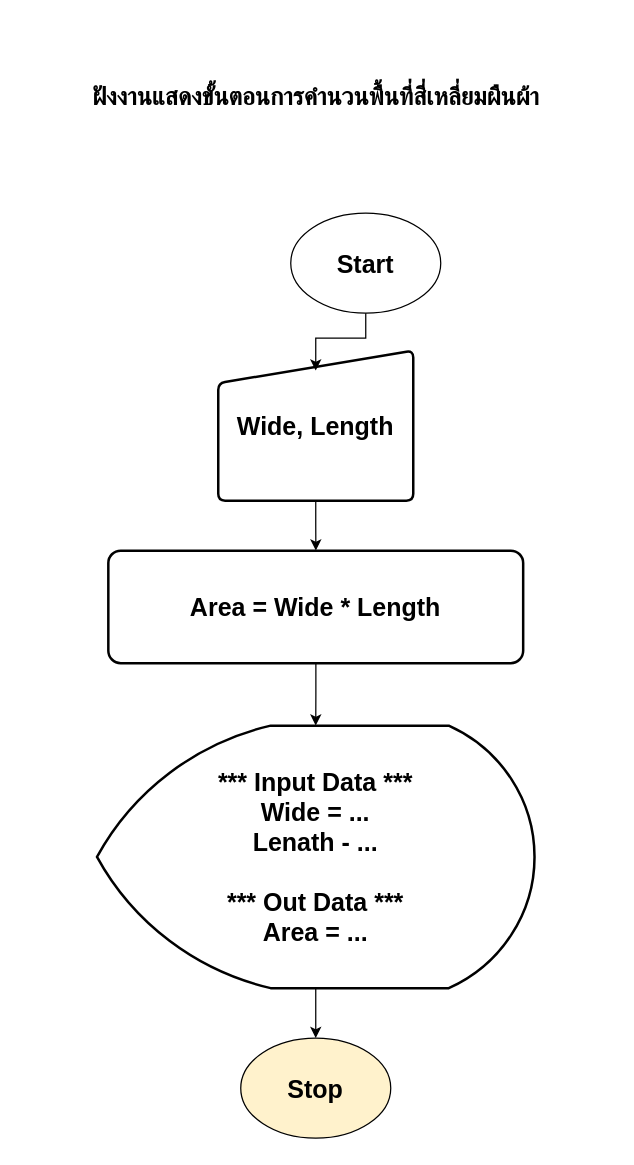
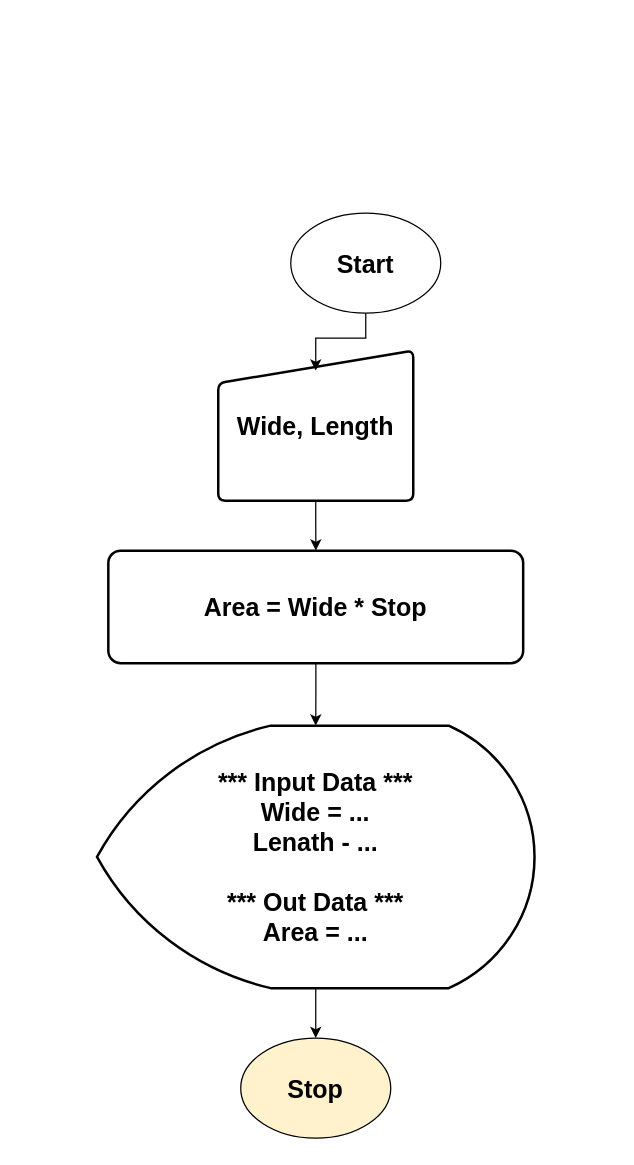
  <mxCell id="0" />
  <mxCell id="1" parent="0" />
  <mxCell id="2" value="Start" style="ellipse;whiteSpace=wrap;html=1;fontStyle=1;fontSize=20;" vertex="1" parent="1"><mxGeometry x="232" y="170" width="120" height="80" as="geometry" /></mxCell>
  <mxCell id="3" value="" style="edgeStyle=orthogonalEdgeStyle;rounded=0;orthogonalLoop=1;jettySize=auto;html=1;" edge="1" parent="1" source="4" target="7"><mxGeometry relative="1" as="geometry" /></mxCell>
  <mxCell id="4" value="Wide, Length" style="html=1;strokeWidth=2;shape=manualInput;whiteSpace=wrap;rounded=1;size=26;arcSize=11;fontStyle=1;fontSize=20;" vertex="1" parent="1"><mxGeometry x="174" y="280" width="156" height="120" as="geometry" /></mxCell>
  <mxCell id="5" style="edgeStyle=orthogonalEdgeStyle;rounded=0;orthogonalLoop=1;jettySize=auto;html=1;entryX=0.5;entryY=0.133;entryDx=0;entryDy=0;entryPerimeter=0;" edge="1" parent="1" source="2" target="4"><mxGeometry relative="1" as="geometry" /></mxCell>
  <mxCell id="6" style="edgeStyle=orthogonalEdgeStyle;rounded=0;orthogonalLoop=1;jettySize=auto;html=1;" edge="1" parent="1" source="7" target="9"><mxGeometry relative="1" as="geometry" /></mxCell>
- <mxCell id="7" value="&lt;b&gt;&lt;font style=&quot;font-size: 20px;&quot;&gt;Area = Wide * Length&lt;/font&gt;&lt;/b&gt;" style="rounded=1;whiteSpace=wrap;html=1;strokeWidth=2;arcSize=11;" vertex="1" parent="1"><mxGeometry x="86.06" y="440" width="331.88" height="90" as="geometry" /></mxCell>
+ <mxCell id="7" value="&lt;b&gt;&lt;font style=&quot;font-size: 20px;&quot;&gt;Area = Wide * Stop&lt;/font&gt;&lt;/b&gt;" style="rounded=1;whiteSpace=wrap;html=1;strokeWidth=2;arcSize=11;" vertex="1" parent="1"><mxGeometry x="86.06" y="440" width="331.88" height="90" as="geometry" /></mxCell>
  <mxCell id="8" style="edgeStyle=orthogonalEdgeStyle;rounded=0;orthogonalLoop=1;jettySize=auto;html=1;" edge="1" parent="1" source="9" target="10"><mxGeometry relative="1" as="geometry" /></mxCell>
  <mxCell id="9" value="&lt;b style=&quot;font-size: 20px;&quot;&gt;&lt;font style=&quot;font-size: 20px;&quot;&gt;*** Input Data ***&lt;/font&gt;&lt;/b&gt;&lt;div style=&quot;font-size: 20px;&quot;&gt;&lt;b&gt;&lt;font style=&quot;font-size: 20px;&quot;&gt;Wide = ...&lt;/font&gt;&lt;/b&gt;&lt;/div&gt;&lt;div style=&quot;font-size: 20px;&quot;&gt;&lt;b&gt;&lt;font style=&quot;font-size: 20px;&quot;&gt;Lenath - ...&lt;/font&gt;&lt;/b&gt;&lt;/div&gt;&lt;div style=&quot;font-size: 20px;&quot;&gt;&lt;b&gt;&lt;font style=&quot;font-size: 20px;&quot;&gt;&lt;br&gt;&lt;/font&gt;&lt;/b&gt;&lt;/div&gt;&lt;div style=&quot;font-size: 20px;&quot;&gt;&lt;b&gt;&lt;font style=&quot;font-size: 20px;&quot;&gt;*** Out Data ***&lt;/font&gt;&lt;/b&gt;&lt;/div&gt;&lt;div style=&quot;font-size: 20px;&quot;&gt;&lt;b&gt;&lt;font style=&quot;font-size: 20px;&quot;&gt;Area = ...&lt;/font&gt;&lt;/b&gt;&lt;/div&gt;" style="strokeWidth=2;html=1;shape=mxgraph.flowchart.display;whiteSpace=wrap;" vertex="1" parent="1"><mxGeometry x="77" y="580" width="350" height="210" as="geometry" /></mxCell>
  <mxCell id="10" value="&lt;font style=&quot;font-size: 20px;&quot;&gt;&lt;b&gt;Stop&lt;/b&gt;&lt;/font&gt;" style="ellipse;whiteSpace=wrap;html=1;fillColor=#fff2cc;" vertex="1" parent="1"><mxGeometry x="192" y="830" width="120" height="80" as="geometry" /></mxCell>
- <mxCell id="11" value="ฝังงานแสดงขั้นตอนการคำนวนพื้นที่สี่เหลี่ยมผืนผ้า" style="text;html=1;align=center;verticalAlign=middle;whiteSpace=wrap;rounded=0;fontStyle=1;fontSize=20;" vertex="1" parent="1"><mxGeometry x="20" y="20" width="465" height="112.5" as="geometry" /></mxCell>
